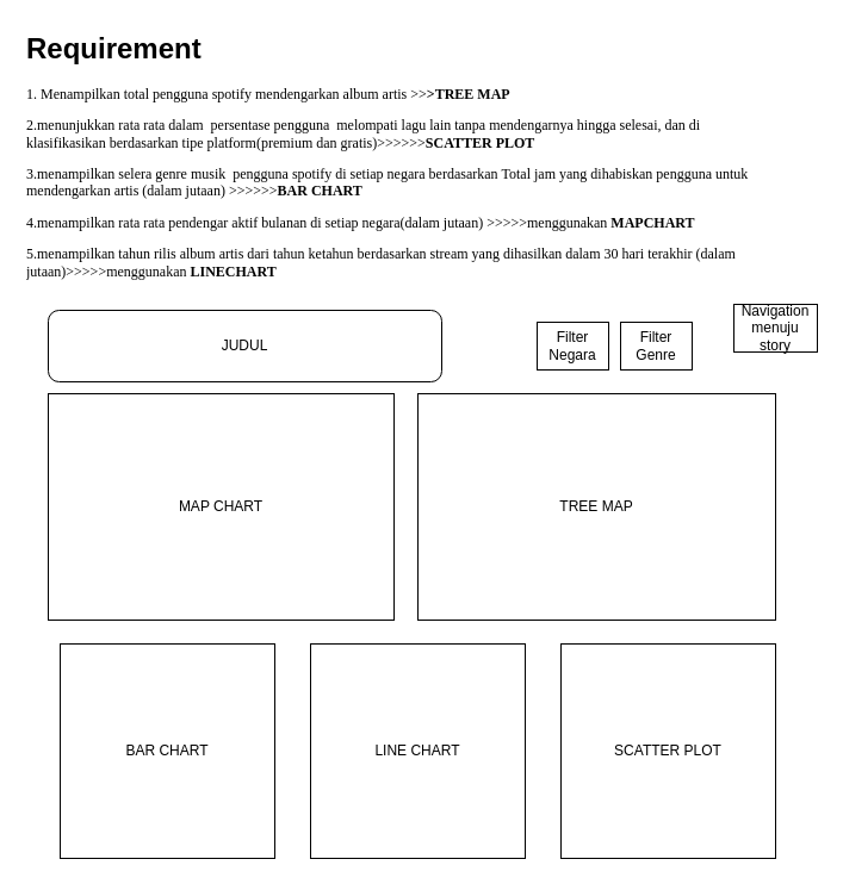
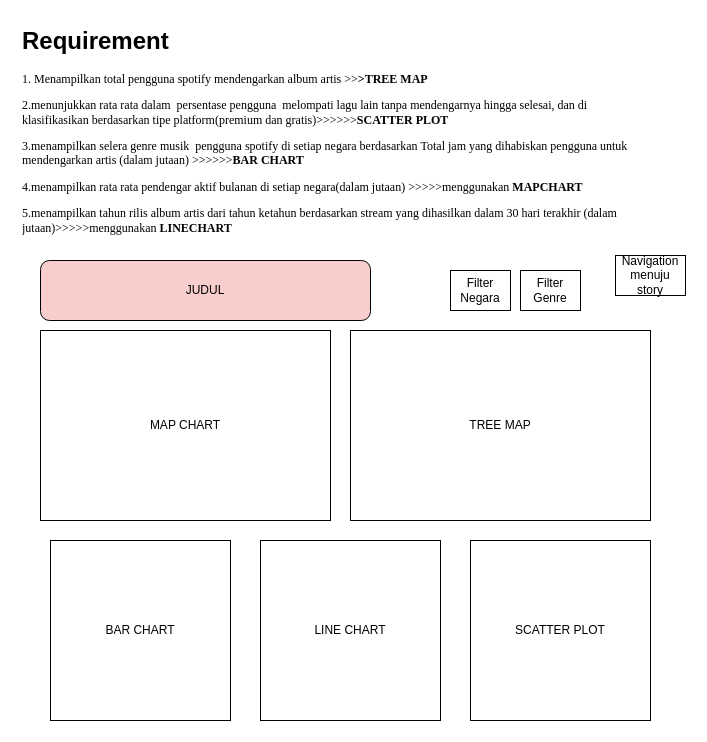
  <mxCell id="0" />
  <mxCell id="1" parent="0" />
  <mxCell id="2" value="&lt;h1 style=&quot;margin-top: 0px;&quot;&gt;Requirement&lt;/h1&gt;&lt;p&gt;&lt;font face=&quot;Times New Roman&quot;&gt;1. Menampilkan total pengguna spotify mendengarkan album artis &amp;gt;&amp;gt;&lt;b&gt;&amp;gt;TREE MAP&lt;/b&gt;&lt;/font&gt;&lt;/p&gt;&lt;p&gt;&lt;font face=&quot;Times New Roman&quot;&gt;2.menunjukkan rata rata dalam&amp;nbsp; persentase pengguna&amp;nbsp; melompati lagu lain tanpa mendengarnya hingga selesai, dan di klasifikasikan berdasarkan tipe platform(premium dan gratis)&amp;gt;&amp;gt;&amp;gt;&amp;gt;&amp;gt;&amp;gt;&lt;b&gt;SCATTER PLOT&lt;/b&gt;&lt;/font&gt;&lt;/p&gt;&lt;p&gt;&lt;font face=&quot;Times New Roman&quot;&gt;3.menampilkan selera genre musik&amp;nbsp; pengguna spotify di setiap negara berdasarkan&amp;nbsp;Total jam yang dihabiskan pengguna untuk mendengarkan artis (dalam jutaan) &amp;gt;&amp;gt;&amp;gt;&amp;gt;&amp;gt;&amp;gt;&lt;b&gt;BAR CHART&lt;/b&gt;&lt;/font&gt;&lt;/p&gt;&lt;p&gt;&lt;font face=&quot;Times New Roman&quot;&gt;4.menampilkan rata rata pendengar aktif bulanan di setiap negara(dalam jutaan) &amp;gt;&amp;gt;&amp;gt;&amp;gt;&amp;gt;menggunakan &lt;b&gt;MAPCHART&lt;/b&gt;&lt;/font&gt;&lt;/p&gt;&lt;p&gt;&lt;font face=&quot;Times New Roman&quot;&gt;5.menampilkan tahun rilis album artis dari tahun ketahun berdasarkan stream yang dihasilkan dalam 30 hari terakhir (dalam jutaan)&amp;gt;&amp;gt;&amp;gt;&amp;gt;&amp;gt;menggunakan&lt;b&gt; LINECHART&lt;/b&gt;&lt;/font&gt;&lt;/p&gt;" style="text;html=1;whiteSpace=wrap;overflow=hidden;rounded=0;" vertex="1" parent="1"><mxGeometry x="20" y="20" width="630" height="220" as="geometry" /></mxCell>
  <mxCell id="3" value="MAP CHART" style="rounded=0;whiteSpace=wrap;html=1;" vertex="1" parent="1"><mxGeometry x="40" y="330" width="290" height="190" as="geometry" /></mxCell>
- <mxCell id="4" value="JUDUL" style="rounded=1;whiteSpace=wrap;html=1;" vertex="1" parent="1"><mxGeometry x="40" y="260" width="330" height="60" as="geometry" /></mxCell>
+ <mxCell id="4" value="JUDUL" style="rounded=1;whiteSpace=wrap;html=1;fillColor=#f8cecc;" vertex="1" parent="1"><mxGeometry x="40" y="260" width="330" height="60" as="geometry" /></mxCell>
  <mxCell id="5" value="TREE MAP" style="rounded=0;whiteSpace=wrap;html=1;" vertex="1" parent="1"><mxGeometry x="350" y="330" width="300" height="190" as="geometry" /></mxCell>
  <mxCell id="6" value="BAR CHART" style="whiteSpace=wrap;html=1;aspect=fixed;" vertex="1" parent="1"><mxGeometry x="50" y="540" width="180" height="180" as="geometry" /></mxCell>
  <mxCell id="7" value="LINE CHART" style="whiteSpace=wrap;html=1;aspect=fixed;" vertex="1" parent="1"><mxGeometry x="260" y="540" width="180" height="180" as="geometry" /></mxCell>
  <mxCell id="8" value="SCATTER PLOT" style="whiteSpace=wrap;html=1;aspect=fixed;" vertex="1" parent="1"><mxGeometry x="470" y="540" width="180" height="180" as="geometry" /></mxCell>
  <mxCell id="9" value="Filter Negara" style="rounded=0;whiteSpace=wrap;html=1;" vertex="1" parent="1"><mxGeometry x="450" y="270" width="60" height="40" as="geometry" /></mxCell>
  <mxCell id="10" value="Filter Genre" style="rounded=0;whiteSpace=wrap;html=1;" vertex="1" parent="1"><mxGeometry x="520" y="270" width="60" height="40" as="geometry" /></mxCell>
  <mxCell id="11" value="Navigation menuju story" style="rounded=0;whiteSpace=wrap;html=1;" vertex="1" parent="1"><mxGeometry x="615" y="255" width="70" height="40" as="geometry" /></mxCell>
